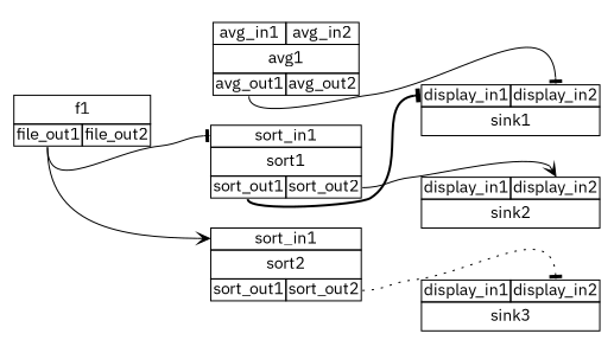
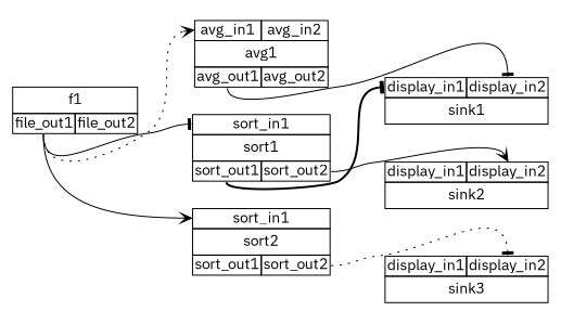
  digraph {
    rankdir=LR
    fontname="IBM Plex Sans"
    node [shape=plaintext fontname="IBM Plex Sans"]
    edge [arrowhead=tee color=black fontsize=10 headport=display_in2 labelangle=45 labeldistance=2.0 labelfontcolor=black tailport=file_out1 style=solid fontname="IBM Plex Sans"]
    n1 [label=<<TABLE BORDER="0" CELLBORDER="0" CELLSPACING="0" CELLPADDING="0"> 	<TR> 		<TD BORDER="1" CELLPADDING="4" COLOR="black">f1</TD> 	</TR> 	<TR> 		<TD BORDER="0"> 			<TABLE BORDER="0" CELLBORDER="0" CELLSPACING="0" CELLPADDING="0"> 				<TR> 				<TD PORT="file_out1" BORDER="1" CELLPADDING="1">file_out1</TD> 				<TD PORT="file_out2" BORDER="1" CELLPADDING="1">file_out2</TD> 				</TR> 			</TABLE> 		</TD> 	</TR> </TABLE>>]
    n2 [label=<<TABLE BORDER="0" CELLBORDER="0" CELLSPACING="0" CELLPADDING="0"> 	<TR> 		<TD BORDER="0"> 			<TABLE BORDER="0" CELLBORDER="0" CELLSPACING="0" CELLPADDING="0"> 				<TR> 				<TD PORT="avg_in1" BORDER="1" CELLPADDING="1">avg_in1</TD> 				<TD PORT="avg_in2" BORDER="1" CELLPADDING="1">avg_in2</TD> 				</TR> 			</TABLE> 		</TD> 	</TR> 	<TR> 		<TD BORDER="1" CELLPADDING="4" COLOR="black">avg1</TD> 	</TR> 	<TR> 		<TD BORDER="0"> 			<TABLE BORDER="0" CELLBORDER="0" CELLSPACING="0" CELLPADDING="0"> 				<TR> 				<TD PORT="avg_out1" BORDER="1" CELLPADDING="1">avg_out1</TD> 				<TD PORT="avg_out2" BORDER="1" CELLPADDING="1">avg_out2</TD> 				</TR> 			</TABLE> 		</TD> 	</TR> </TABLE>>]
    n3 [label=<<TABLE BORDER="0" CELLBORDER="0" CELLSPACING="0" CELLPADDING="0"> 	<TR> 		<TD BORDER="0"> 			<TABLE BORDER="0" CELLBORDER="0" CELLSPACING="0" CELLPADDING="0"> 				<TR> 				<TD PORT="sort_in1" BORDER="1" CELLPADDING="1">sort_in1</TD> 				</TR> 			</TABLE> 		</TD> 	</TR> 	<TR> 		<TD BORDER="1" CELLPADDING="4" COLOR="black">sort1</TD> 	</TR> 	<TR> 		<TD BORDER="0"> 			<TABLE BORDER="0" CELLBORDER="0" CELLSPACING="0" CELLPADDING="0"> 				<TR> 				<TD PORT="sort_out1" BORDER="1" CELLPADDING="1">sort_out1</TD> 				<TD PORT="sort_out2" BORDER="1" CELLPADDING="1">sort_out2</TD> 				</TR> 			</TABLE> 		</TD> 	</TR> </TABLE>>]
    n4 [label=<<TABLE BORDER="0" CELLBORDER="0" CELLSPACING="0" CELLPADDING="0"> 	<TR> 		<TD BORDER="0"> 			<TABLE BORDER="0" CELLBORDER="0" CELLSPACING="0" CELLPADDING="0"> 				<TR> 				<TD PORT="sort_in1" BORDER="1" CELLPADDING="1">sort_in1</TD> 				</TR> 			</TABLE> 		</TD> 	</TR> 	<TR> 		<TD BORDER="1" CELLPADDING="4" COLOR="black">sort2</TD> 	</TR> 	<TR> 		<TD BORDER="0"> 			<TABLE BORDER="0" CELLBORDER="0" CELLSPACING="0" CELLPADDING="0"> 				<TR> 				<TD PORT="sort_out1" BORDER="1" CELLPADDING="1">sort_out1</TD> 				<TD PORT="sort_out2" BORDER="1" CELLPADDING="1">sort_out2</TD> 				</TR> 			</TABLE> 		</TD> 	</TR> </TABLE>>]
    n5 [label=<<TABLE BORDER="0" CELLBORDER="0" CELLSPACING="0" CELLPADDING="0"> 	<TR> 		<TD BORDER="0"> 			<TABLE BORDER="0" CELLBORDER="0" CELLSPACING="0" CELLPADDING="0"> 				<TR> 				<TD PORT="display_in1" BORDER="1" CELLPADDING="1">display_in1</TD> 				<TD PORT="display_in2" BORDER="1" CELLPADDING="1">display_in2</TD> 				</TR> 			</TABLE> 		</TD> 	</TR> 	<TR> 		<TD BORDER="1" CELLPADDING="4" COLOR="black">sink1</TD> 	</TR> </TABLE>>]
    n6 [label=<<TABLE BORDER="0" CELLBORDER="0" CELLSPACING="0" CELLPADDING="0"> 	<TR> 		<TD BORDER="0"> 			<TABLE BORDER="0" CELLBORDER="0" CELLSPACING="0" CELLPADDING="0"> 				<TR> 				<TD PORT="display_in1" BORDER="1" CELLPADDING="1">display_in1</TD> 				<TD PORT="display_in2" BORDER="1" CELLPADDING="1">display_in2</TD> 				</TR> 			</TABLE> 		</TD> 	</TR> 	<TR> 		<TD BORDER="1" CELLPADDING="4" COLOR="black">sink2</TD> 	</TR> </TABLE>>]
    n7 [label=<<TABLE BORDER="0" CELLBORDER="0" CELLSPACING="0" CELLPADDING="0"> 	<TR> 		<TD BORDER="0"> 			<TABLE BORDER="0" CELLBORDER="0" CELLSPACING="0" CELLPADDING="0"> 				<TR> 				<TD PORT="display_in1" BORDER="1" CELLPADDING="1">display_in1</TD> 				<TD PORT="display_in2" BORDER="1" CELLPADDING="1">display_in2</TD> 				</TR> 			</TABLE> 		</TD> 	</TR> 	<TR> 		<TD BORDER="1" CELLPADDING="4" COLOR="black">sink3</TD> 	</TR> </TABLE>>]
+   n1 -> n2 [arrowhead=vee headport=avg_in1 style=dotted]
    n1 -> n3 [headport=sort_in1]
    n1 -> n4 [arrowhead=vee headport=sort_in1]
    n2 -> n5 [tailport=avg_out1]
    n3 -> n5 [headport=display_in1 tailport=sort_out1 style=bold]
    n3 -> n6 [arrowhead=vee tailport=sort_out2]
    n4 -> n7 [tailport=sort_out2 style=dotted]
  }
